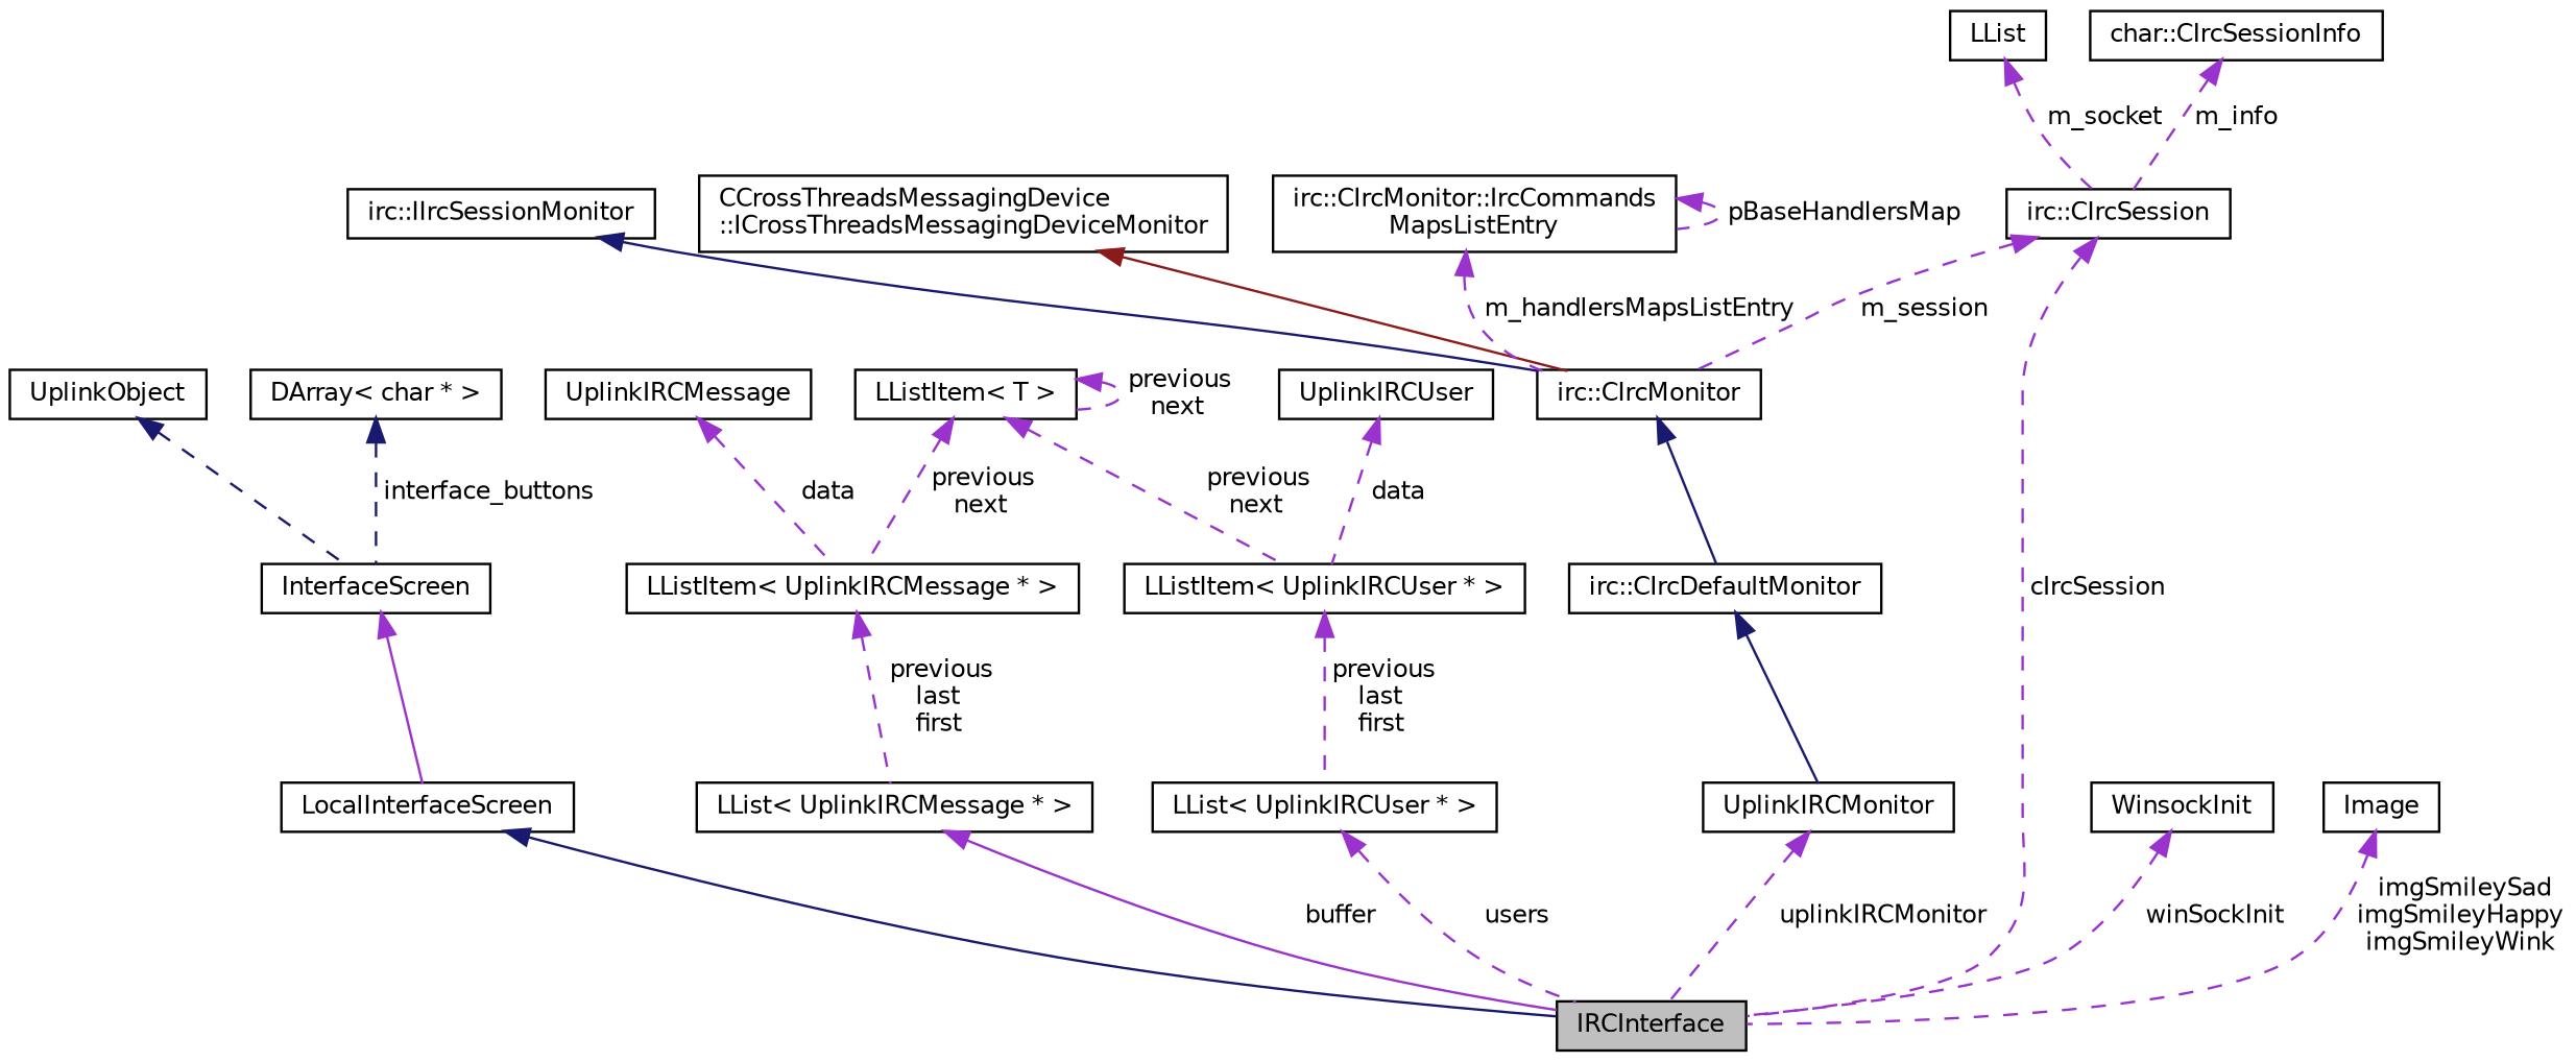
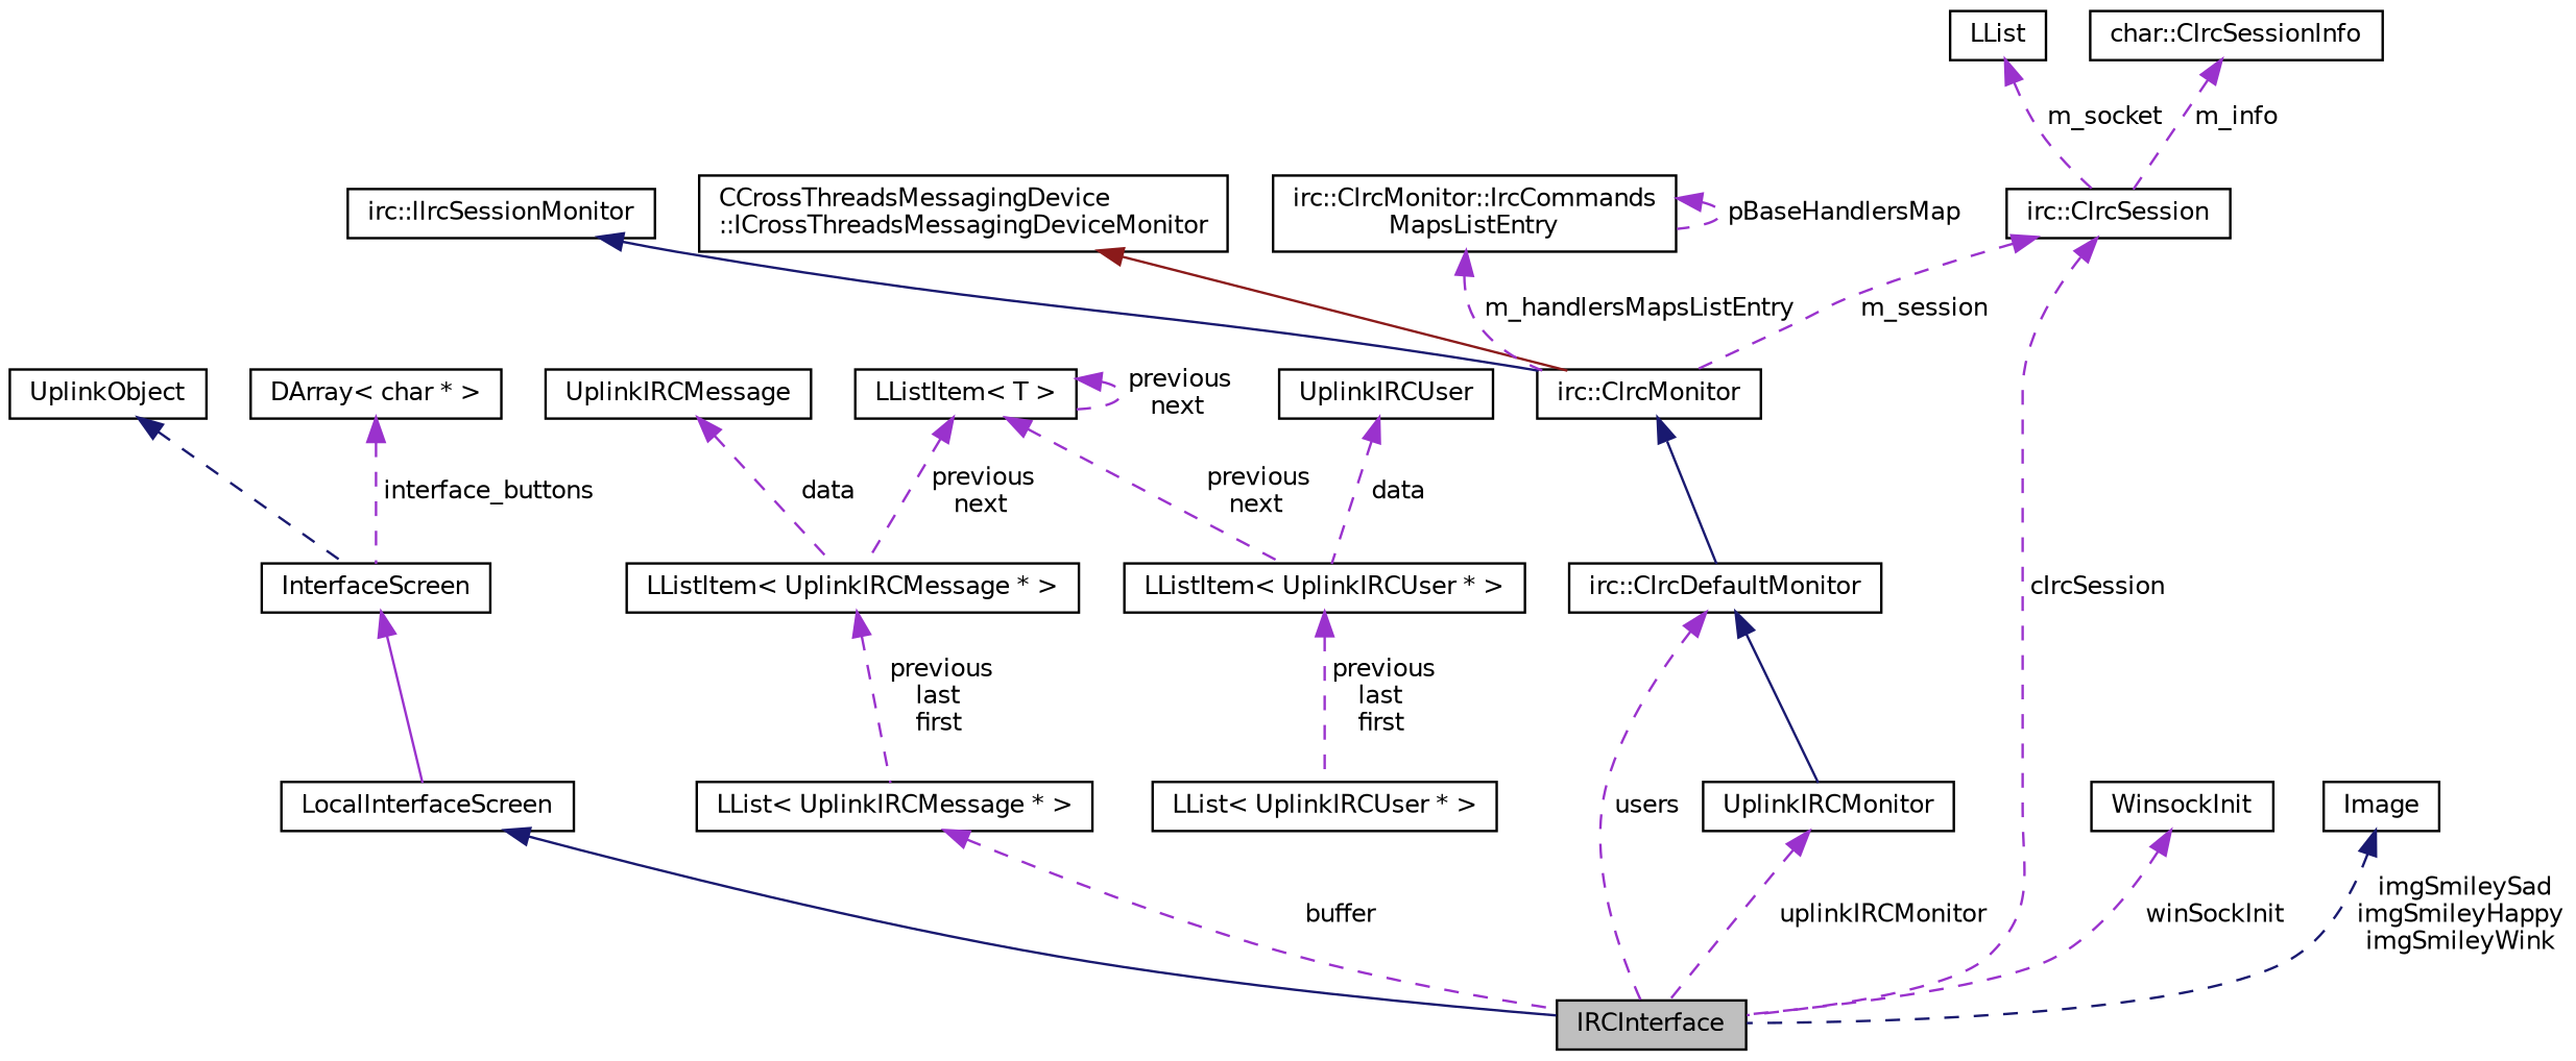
  digraph {
    rankdir=TB
    node [color=black fillcolor=white fontname=Helvetica fontsize=10 shape=record style=filled]
    edge [color=darkorchid3 dir=back fontname=Helvetica fontsize=10 labelfontname=Helvetica labelfontsize=10 style=dashed]
    n1 [fillcolor=grey75 fontcolor=black height=0.2 label=IRCInterface width=0.4]
    n2 [height=0.2 label=LocalInterfaceScreen width=0.4]
    n3 [height=0.2 label=InterfaceScreen width=0.4]
    n4 [height=0.2 label=UplinkObject width=0.4]
    n5 [height=0.2 label="DArray\< char * \>" width=0.4]
    n6 [height=0.2 label="LList\< UplinkIRCMessage * \>" width=0.4]
    n7 [height=0.2 label="LListItem\< UplinkIRCMessage * \>" width=0.4]
    n8 [height=0.2 label=UplinkIRCMessage width=0.4]
    n9 [height=0.2 label="LListItem\< T \>" width=0.4]
    n10 [height=0.2 label="LListItem\< UplinkIRCUser * \>" width=0.4]
    n11 [height=0.2 label="LList\< UplinkIRCUser * \>" width=0.4]
    n12 [height=0.2 label=UplinkIRCUser width=0.4]
    n13 [height=0.2 label="irc::CIrcSession" width=0.4]
    n14 [height=0.2 label="irc::CIrcMonitor" width=0.4]
    n15 [height=0.2 label="irc::CIrcDefaultMonitor" width=0.4]
    n16 [height=0.2 label=LList width=0.4]
    n17 [height=0.2 label="char::CIrcSessionInfo" width=0.4]
    n18 [height=0.2 label=WinsockInit width=0.4]
    n19 [height=0.2 label=Image width=0.4]
    n20 [height=0.2 label=UplinkIRCMonitor width=0.4]
    n21 [height=0.2 label="irc::IIrcSessionMonitor" width=0.4]
    n22 [height=0.2 label="CCrossThreadsMessagingDevice\l::ICrossThreadsMessagingDeviceMonitor" width=0.4]
    n23 [height=0.2 label="irc::CIrcMonitor::IrcCommands\lMapsListEntry" width=0.4]
    n2 -> n1 [color=midnightblue style=solid]
    n3 -> n2 [style=solid]
    n4 -> n3 [color=midnightblue]
-   n5 -> n3 [color=midnightblue label=" interface_buttons"]
-   n6 -> n1 [label=" buffer" style=solid]
+   n5 -> n3 [label=" interface_buttons"]
+   n6 -> n1 [label=" buffer"]
    n7 -> n6 [label=" previous\nlast\nfirst"]
    n8 -> n7 [label=" data"]
    n9 -> n7 [label=" previous\nnext"]
    n9 -> n9 [label=" previous\nnext"]
    n9 -> n10 [label=" previous\nnext"]
    n10 -> n11 [label=" previous\nlast\nfirst"]
-   n11 -> n1 [label=" users"]
+   n15 -> n1 [label=" users"]
    n12 -> n10 [label=" data"]
    n13 -> n1 [label=" cIrcSession"]
    n13 -> n14 [label=" m_session"]
    n14 -> n15 [color=midnightblue style=solid]
    n15 -> n20 [color=midnightblue style=solid]
    n16 -> n13 [label=" m_socket"]
    n17 -> n13 [label=" m_info"]
    n18 -> n1 [label=" winSockInit"]
-   n19 -> n1 [label=" imgSmileySad\nimgSmileyHappy\nimgSmileyWink"]
+   n19 -> n1 [color=midnightblue label=" imgSmileySad\nimgSmileyHappy\nimgSmileyWink"]
    n20 -> n1 [label=" uplinkIRCMonitor"]
    n21 -> n14 [color=midnightblue style=solid]
    n22 -> n14 [color=firebrick4 style=solid]
    n23 -> n14 [label=" m_handlersMapsListEntry"]
    n23 -> n23 [label=" pBaseHandlersMap"]
  }
